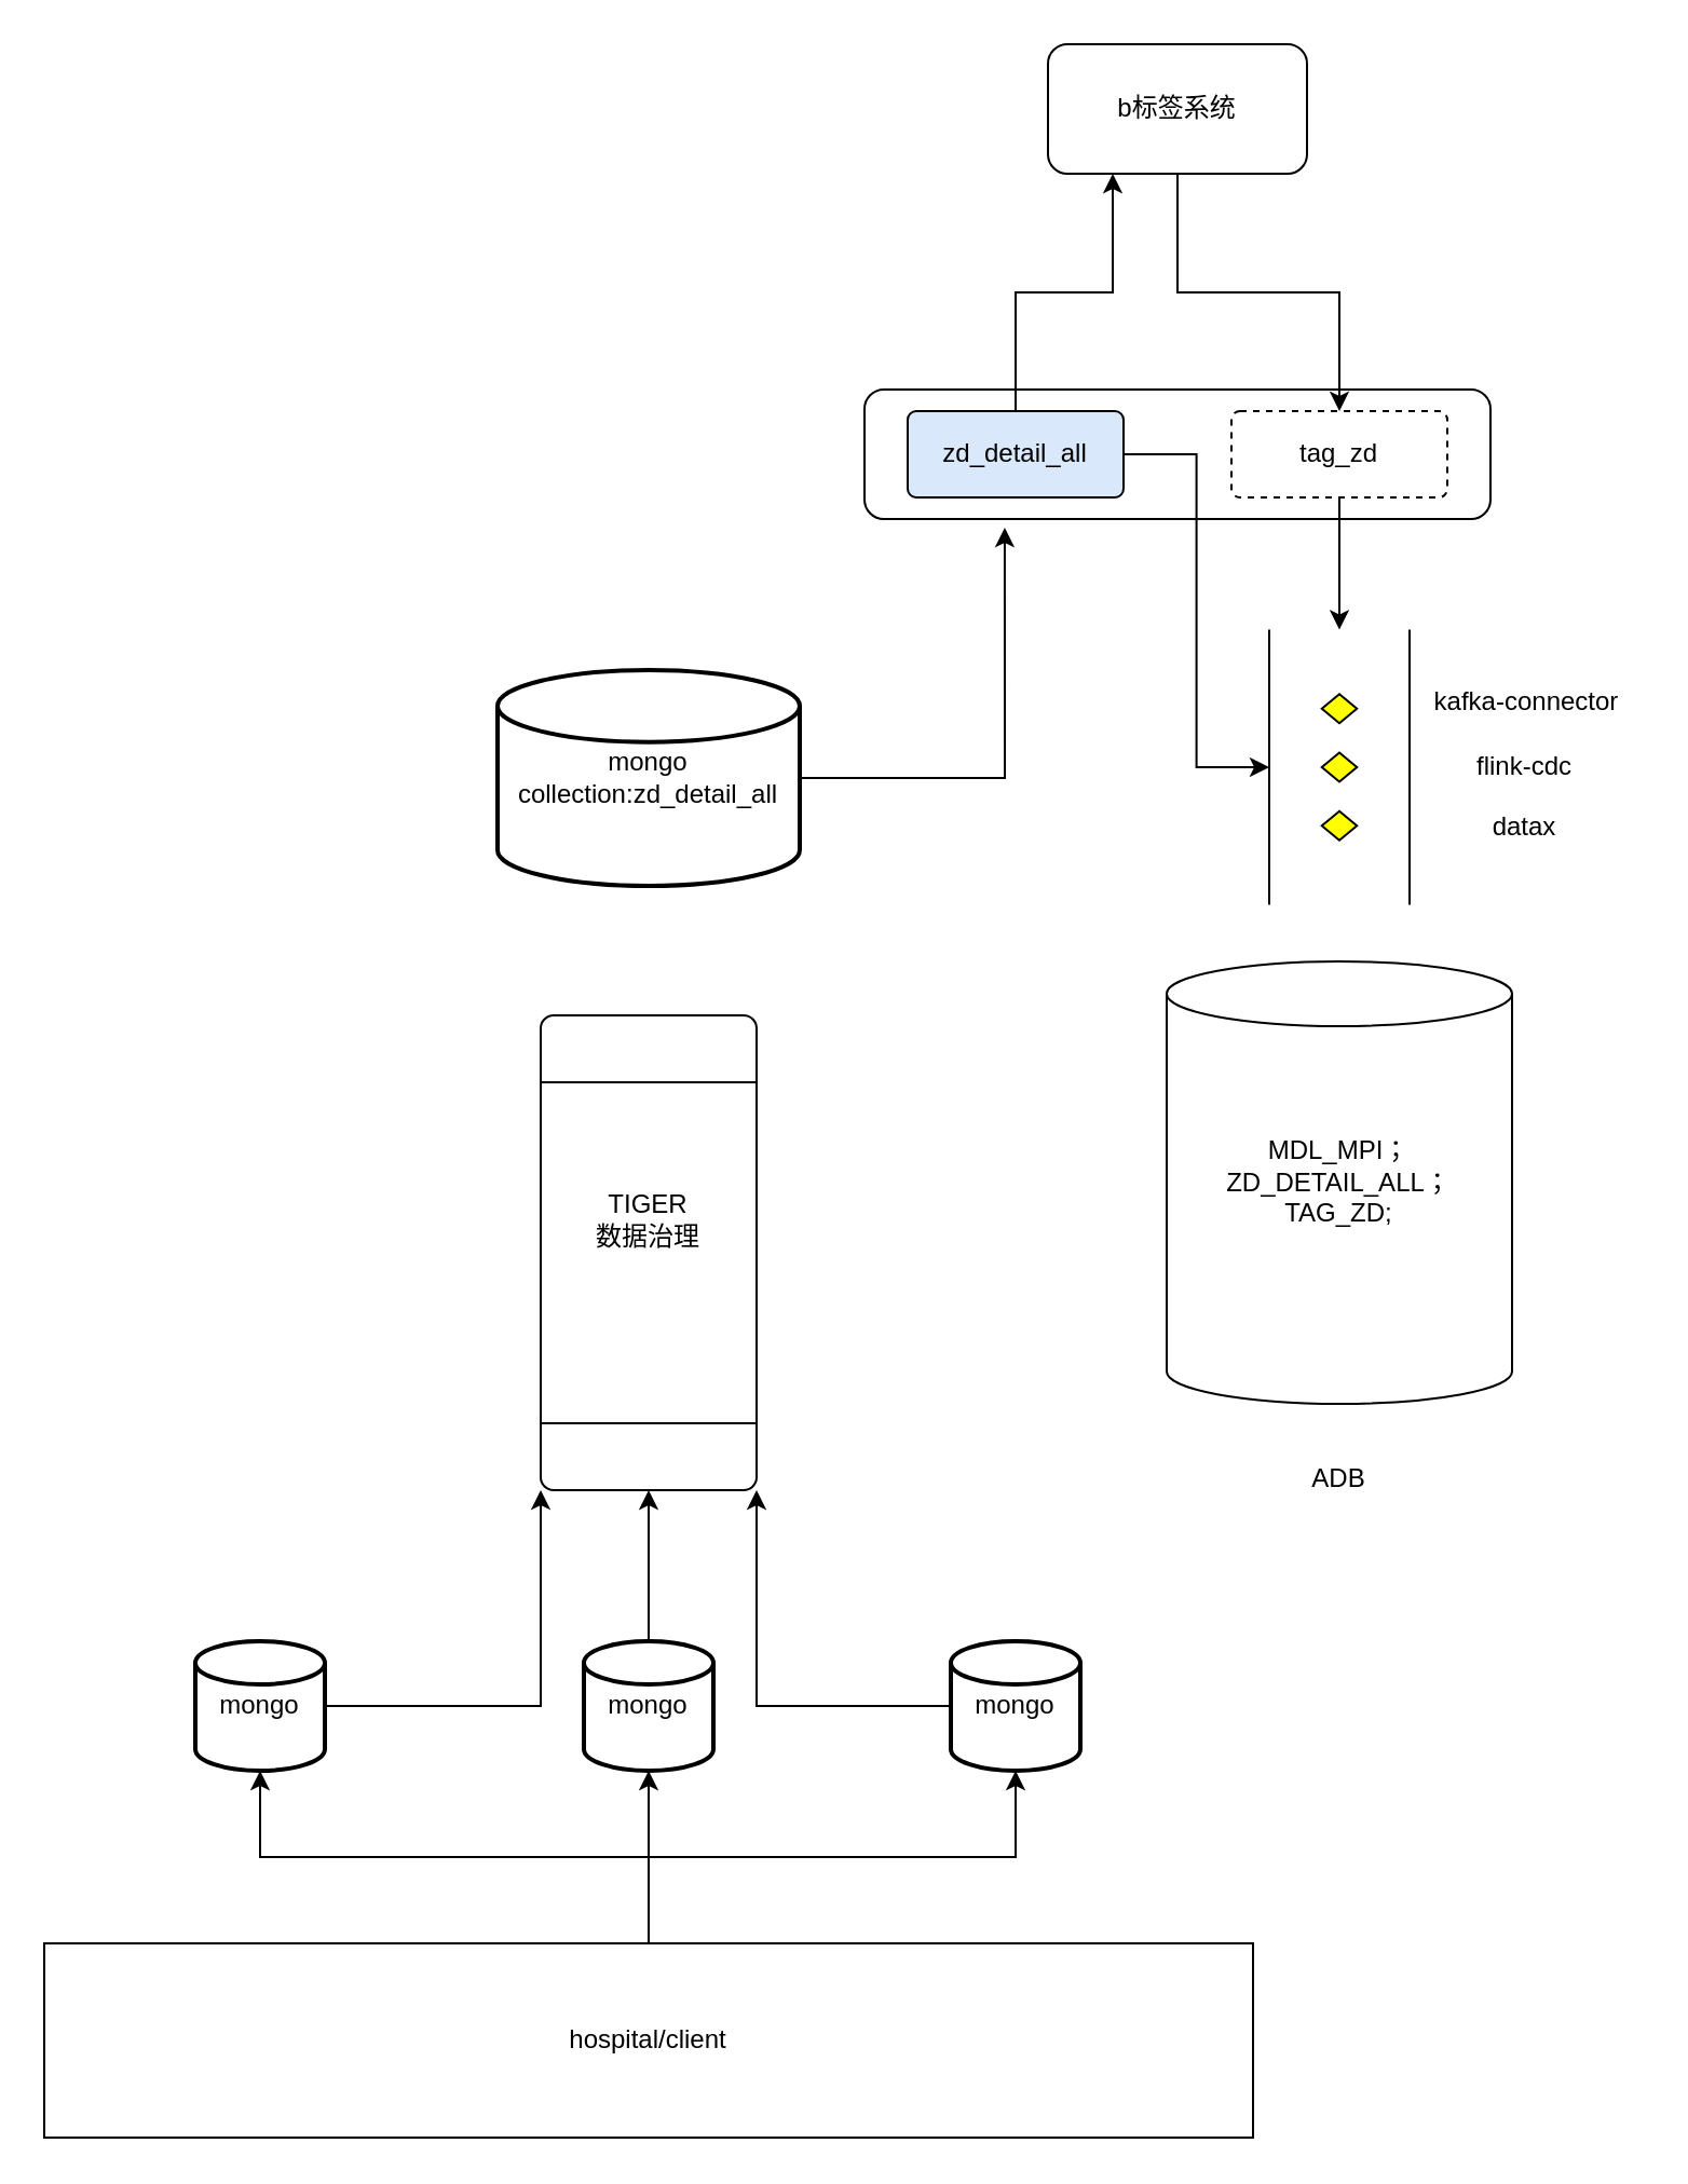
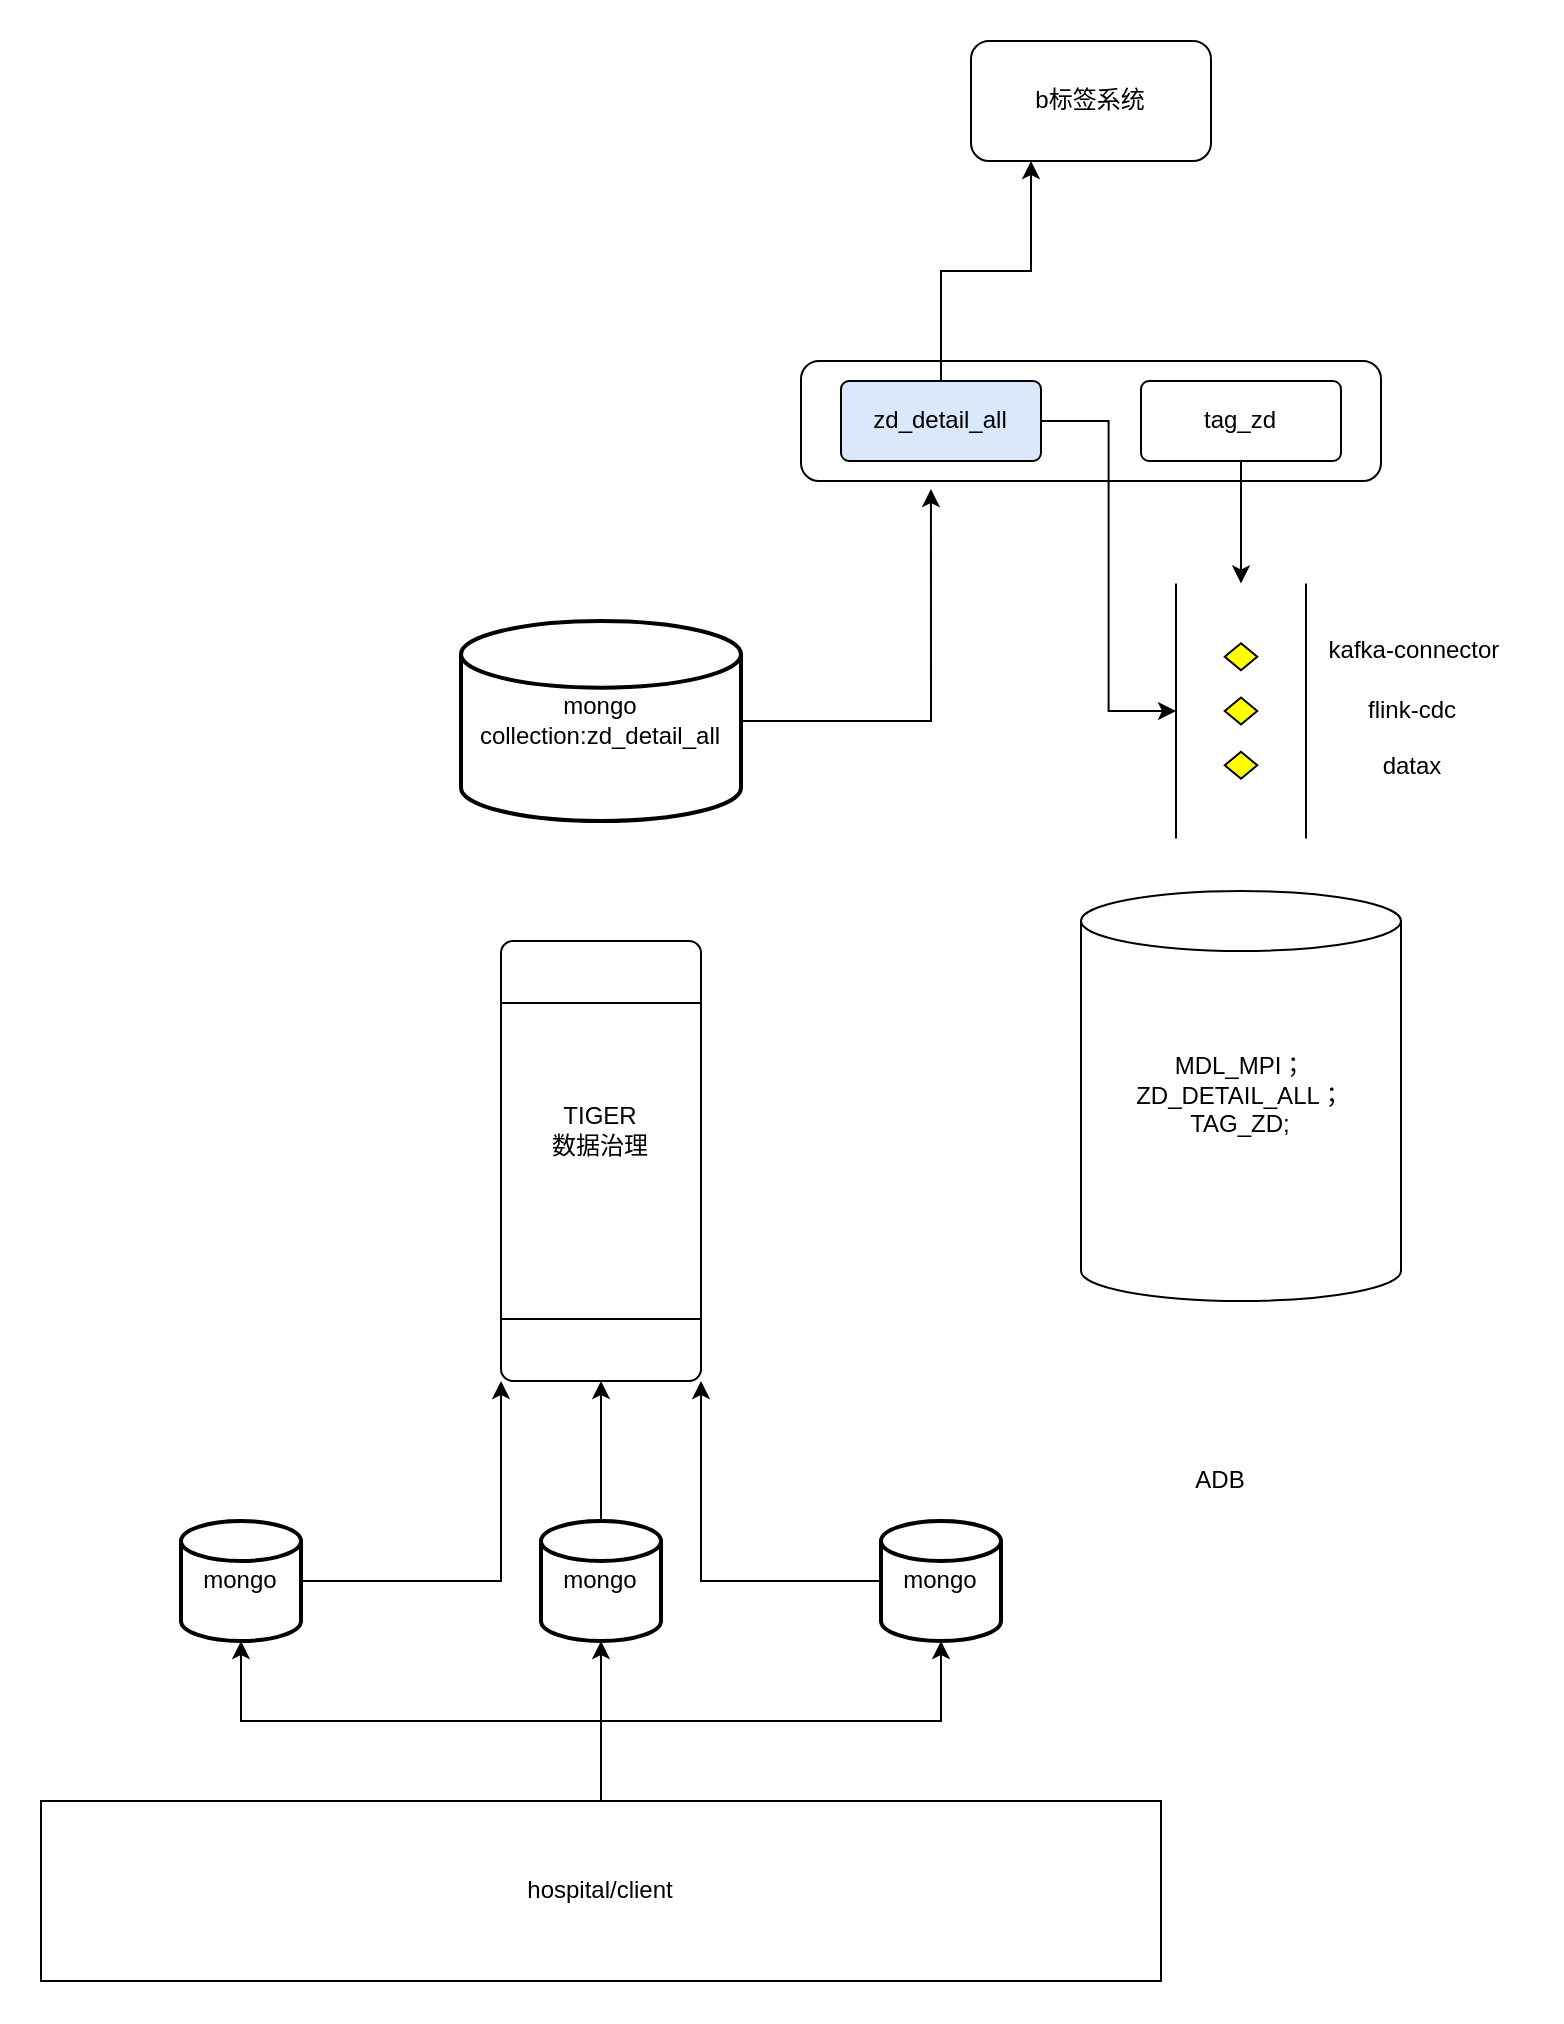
  <mxCell id="0" />
  <mxCell id="1" parent="0" />
  <mxCell id="2" style="edgeStyle=orthogonalEdgeStyle;rounded=0;orthogonalLoop=1;jettySize=auto;html=1;entryX=1;entryY=1;entryDx=0;entryDy=0;" edge="1" parent="1" source="3" target="12"><mxGeometry relative="1" as="geometry" /></mxCell>
  <mxCell id="3" value="mongo" style="strokeWidth=2;html=1;shape=mxgraph.flowchart.database;whiteSpace=wrap;" vertex="1" parent="1"><mxGeometry x="90" y="760" width="60" height="60" as="geometry" /></mxCell>
  <mxCell id="4" value="" style="edgeStyle=orthogonalEdgeStyle;rounded=0;orthogonalLoop=1;jettySize=auto;html=1;" edge="1" parent="1" source="7" target="9"><mxGeometry relative="1" as="geometry" /></mxCell>
  <mxCell id="5" style="edgeStyle=orthogonalEdgeStyle;rounded=0;orthogonalLoop=1;jettySize=auto;html=1;" edge="1" parent="1" source="7" target="3"><mxGeometry relative="1" as="geometry" /></mxCell>
  <mxCell id="6" style="edgeStyle=orthogonalEdgeStyle;rounded=0;orthogonalLoop=1;jettySize=auto;html=1;entryX=0.5;entryY=1;entryDx=0;entryDy=0;entryPerimeter=0;" edge="1" parent="1" source="7" target="11"><mxGeometry relative="1" as="geometry" /></mxCell>
  <mxCell id="7" value="hospital/client" style="rounded=0;whiteSpace=wrap;html=1;" vertex="1" parent="1"><mxGeometry x="20" y="900" width="560" height="90" as="geometry" /></mxCell>
  <mxCell id="8" style="edgeStyle=orthogonalEdgeStyle;rounded=0;orthogonalLoop=1;jettySize=auto;html=1;entryX=1;entryY=0.5;entryDx=0;entryDy=0;" edge="1" parent="1" source="9" target="12"><mxGeometry relative="1" as="geometry" /></mxCell>
  <mxCell id="9" value="mongo" style="strokeWidth=2;html=1;shape=mxgraph.flowchart.database;whiteSpace=wrap;" vertex="1" parent="1"><mxGeometry x="270" y="760" width="60" height="60" as="geometry" /></mxCell>
  <mxCell id="10" style="edgeStyle=orthogonalEdgeStyle;rounded=0;orthogonalLoop=1;jettySize=auto;html=1;entryX=1;entryY=0;entryDx=0;entryDy=0;" edge="1" parent="1" source="11" target="12"><mxGeometry relative="1" as="geometry" /></mxCell>
  <mxCell id="11" value="mongo" style="strokeWidth=2;html=1;shape=mxgraph.flowchart.database;whiteSpace=wrap;" vertex="1" parent="1"><mxGeometry x="440" y="760" width="60" height="60" as="geometry" /></mxCell>
  <mxCell id="12" value="" style="verticalLabelPosition=bottom;verticalAlign=top;html=1;shape=process;whiteSpace=wrap;rounded=1;size=0.14;arcSize=6;direction=south;" vertex="1" parent="1"><mxGeometry x="250" y="470" width="100" height="220" as="geometry" /></mxCell>
  <mxCell id="13" value="TIGER&lt;br&gt;数据治理" style="text;html=1;strokeColor=none;fillColor=none;align=center;verticalAlign=middle;whiteSpace=wrap;rounded=0;" vertex="1" parent="1"><mxGeometry x="270" y="550" width="60" height="30" as="geometry" /></mxCell>
  <mxCell id="14" style="edgeStyle=orthogonalEdgeStyle;rounded=0;orthogonalLoop=1;jettySize=auto;html=1;entryX=0.224;entryY=1.067;entryDx=0;entryDy=0;entryPerimeter=0;" edge="1" parent="1" source="15" target="19"><mxGeometry relative="1" as="geometry" /></mxCell>
  <mxCell id="15" value="mongo&lt;br&gt;collection:zd_detail_all" style="strokeWidth=2;html=1;shape=mxgraph.flowchart.database;whiteSpace=wrap;" vertex="1" parent="1"><mxGeometry x="230" y="310" width="140" height="100" as="geometry" /></mxCell>
  <mxCell id="16" value="" style="shape=cylinder3;whiteSpace=wrap;html=1;boundedLbl=1;backgroundOutline=1;size=15;" vertex="1" parent="1"><mxGeometry x="540" y="445" width="160" height="205" as="geometry" /></mxCell>
- <mxCell id="17" value="ADB" style="text;html=1;strokeColor=none;fillColor=none;align=center;verticalAlign=middle;whiteSpace=wrap;rounded=0;" vertex="1" parent="1"><mxGeometry x="590" y="670" width="60" height="30" as="geometry" /></mxCell>
+ <mxCell id="17" value="ADB" style="text;html=1;strokeColor=none;fillColor=none;align=center;verticalAlign=middle;whiteSpace=wrap;rounded=0;" vertex="1" parent="1"><mxGeometry x="580" y="725" width="60" height="30" as="geometry" /></mxCell>
  <mxCell id="18" value="&lt;br&gt;MDL_MPI；&lt;br&gt;ZD_DETAIL_ALL；&lt;br&gt;TAG_ZD;" style="text;html=1;strokeColor=none;fillColor=none;align=center;verticalAlign=middle;whiteSpace=wrap;rounded=0;" vertex="1" parent="1"><mxGeometry x="590" y="525" width="60" height="30" as="geometry" /></mxCell>
  <mxCell id="19" value="" style="rounded=1;whiteSpace=wrap;html=1;" vertex="1" parent="1"><mxGeometry x="400" y="180" width="290" height="60" as="geometry" /></mxCell>
- <mxCell id="20" style="edgeStyle=orthogonalEdgeStyle;rounded=0;orthogonalLoop=1;jettySize=auto;html=1;entryX=0.5;entryY=0;entryDx=0;entryDy=0;" edge="1" parent="1" source="21" target="26"><mxGeometry relative="1" as="geometry" /></mxCell>
  <mxCell id="21" value="b标签系统" style="whiteSpace=wrap;html=1;rounded=1;" vertex="1" parent="1"><mxGeometry x="485" y="20" width="120" height="60" as="geometry" /></mxCell>
  <mxCell id="22" style="edgeStyle=orthogonalEdgeStyle;rounded=0;orthogonalLoop=1;jettySize=auto;html=1;entryX=0.5;entryY=1;entryDx=0;entryDy=0;entryPerimeter=0;" edge="1" parent="1" source="24" target="27"><mxGeometry relative="1" as="geometry" /></mxCell>
  <mxCell id="23" style="edgeStyle=orthogonalEdgeStyle;rounded=0;orthogonalLoop=1;jettySize=auto;html=1;entryX=0.25;entryY=1;entryDx=0;entryDy=0;" edge="1" parent="1" source="24" target="21"><mxGeometry relative="1" as="geometry" /></mxCell>
  <mxCell id="24" value="zd_detail_all" style="rounded=1;arcSize=10;whiteSpace=wrap;html=1;align=center;fillColor=#dae8fc;" vertex="1" parent="1"><mxGeometry x="420" y="190" width="100" height="40" as="geometry" /></mxCell>
  <mxCell id="25" style="edgeStyle=orthogonalEdgeStyle;rounded=0;orthogonalLoop=1;jettySize=auto;html=1;entryX=0;entryY=0.5;entryDx=0;entryDy=0;entryPerimeter=0;" edge="1" parent="1" source="26" target="27"><mxGeometry relative="1" as="geometry" /></mxCell>
- <mxCell id="26" value="tag_zd" style="rounded=1;arcSize=10;whiteSpace=wrap;html=1;align=center;dashed=1;" vertex="1" parent="1"><mxGeometry x="570" y="190" width="100" height="40" as="geometry" /></mxCell>
+ <mxCell id="26" value="tag_zd" style="rounded=1;arcSize=10;whiteSpace=wrap;html=1;align=center;" vertex="1" parent="1"><mxGeometry x="570" y="190" width="100" height="40" as="geometry" /></mxCell>
  <mxCell id="27" value="" style="verticalLabelPosition=bottom;verticalAlign=top;html=1;shape=mxgraph.flowchart.parallel_mode;pointerEvents=1;direction=south;" vertex="1" parent="1"><mxGeometry x="587.5" y="291.25" width="65" height="127.5" as="geometry" /></mxCell>
  <mxCell id="28" value="kafka-connector" style="text;html=1;strokeColor=none;fillColor=none;align=center;verticalAlign=middle;whiteSpace=wrap;rounded=0;" vertex="1" parent="1"><mxGeometry x="652.5" y="310" width="107.5" height="30" as="geometry" /></mxCell>
  <mxCell id="29" value="flink-cdc" style="text;html=1;strokeColor=none;fillColor=none;align=center;verticalAlign=middle;whiteSpace=wrap;rounded=0;" vertex="1" parent="1"><mxGeometry x="676.25" y="340" width="60" height="30" as="geometry" /></mxCell>
  <mxCell id="30" value="datax" style="text;html=1;strokeColor=none;fillColor=none;align=center;verticalAlign=middle;whiteSpace=wrap;rounded=0;" vertex="1" parent="1"><mxGeometry x="676.25" y="367.5" width="60" height="30" as="geometry" /></mxCell>
